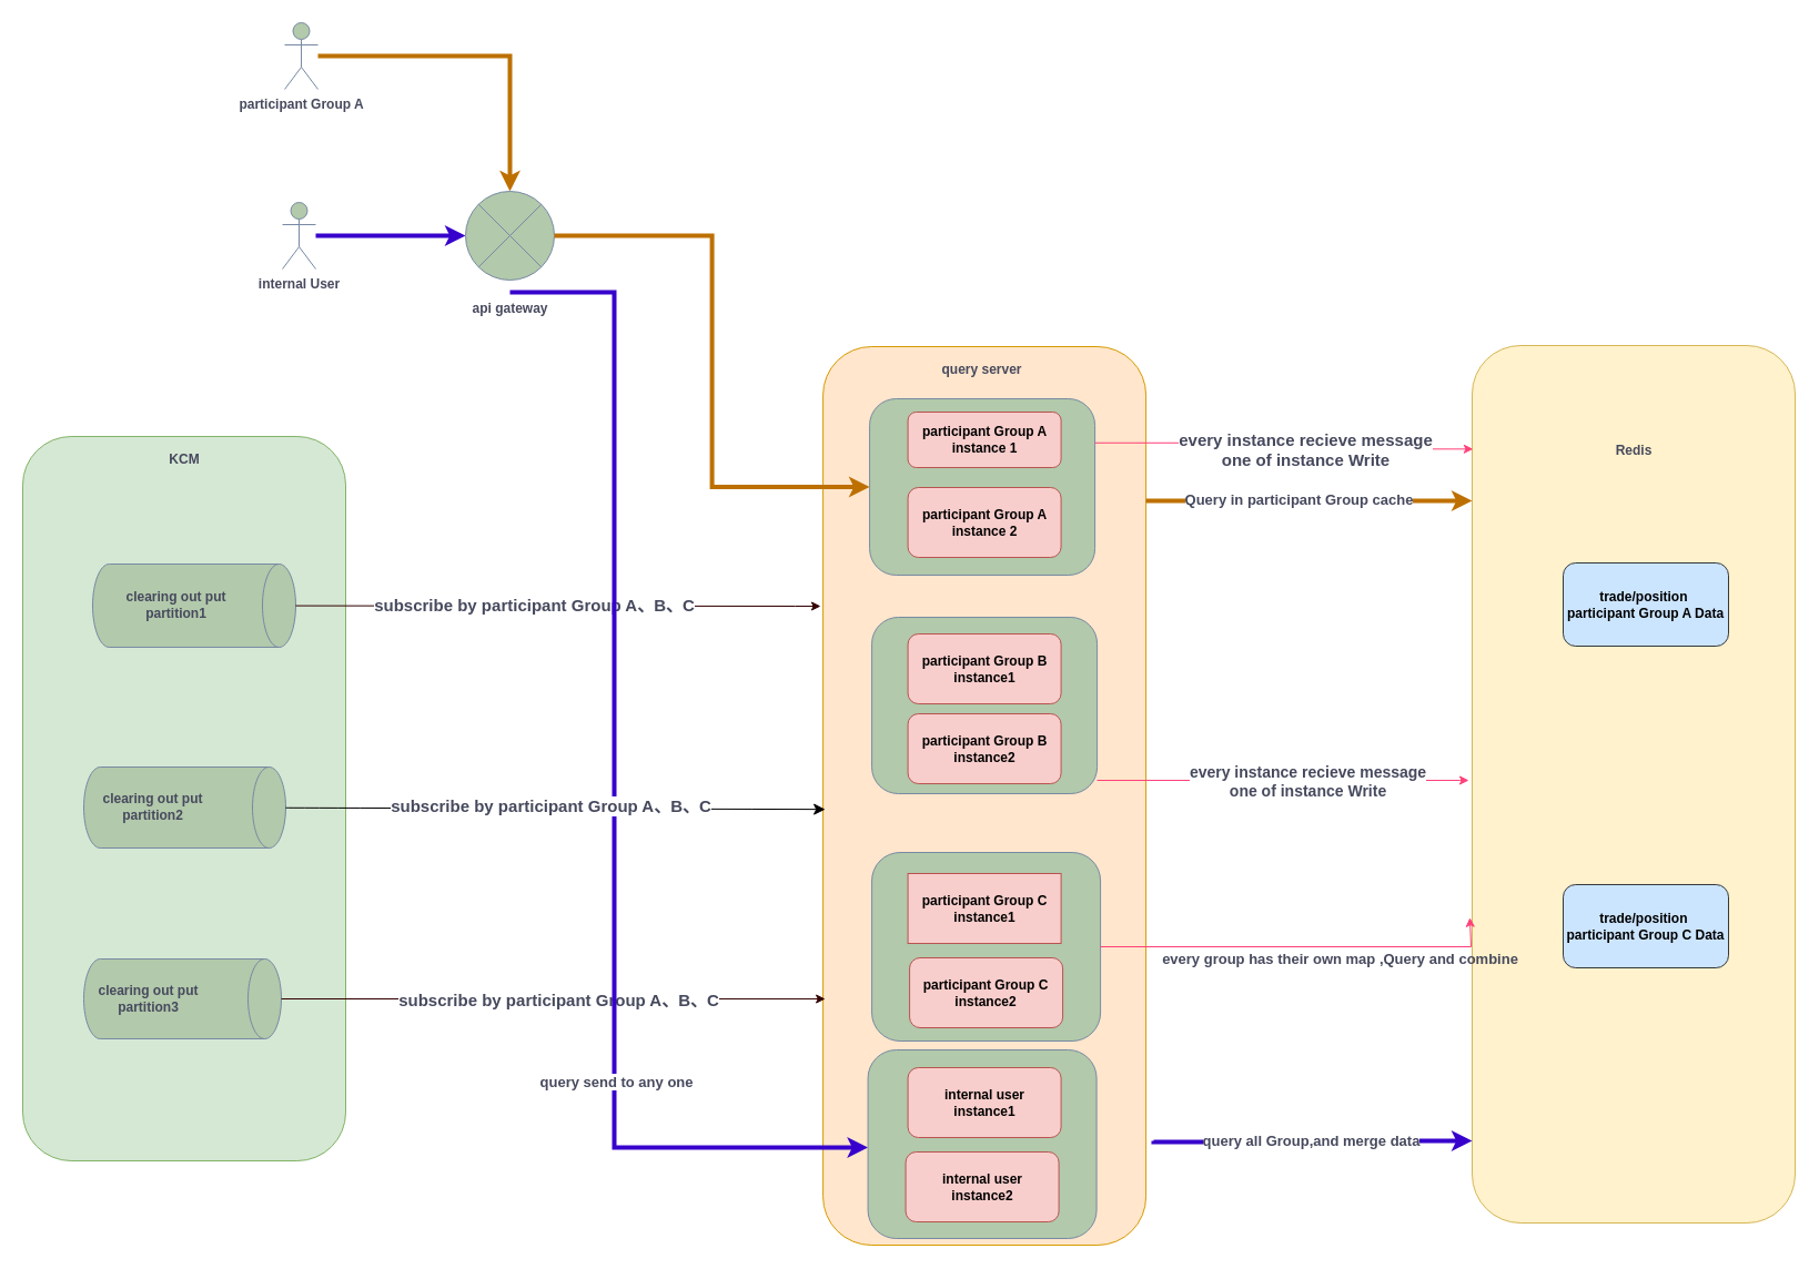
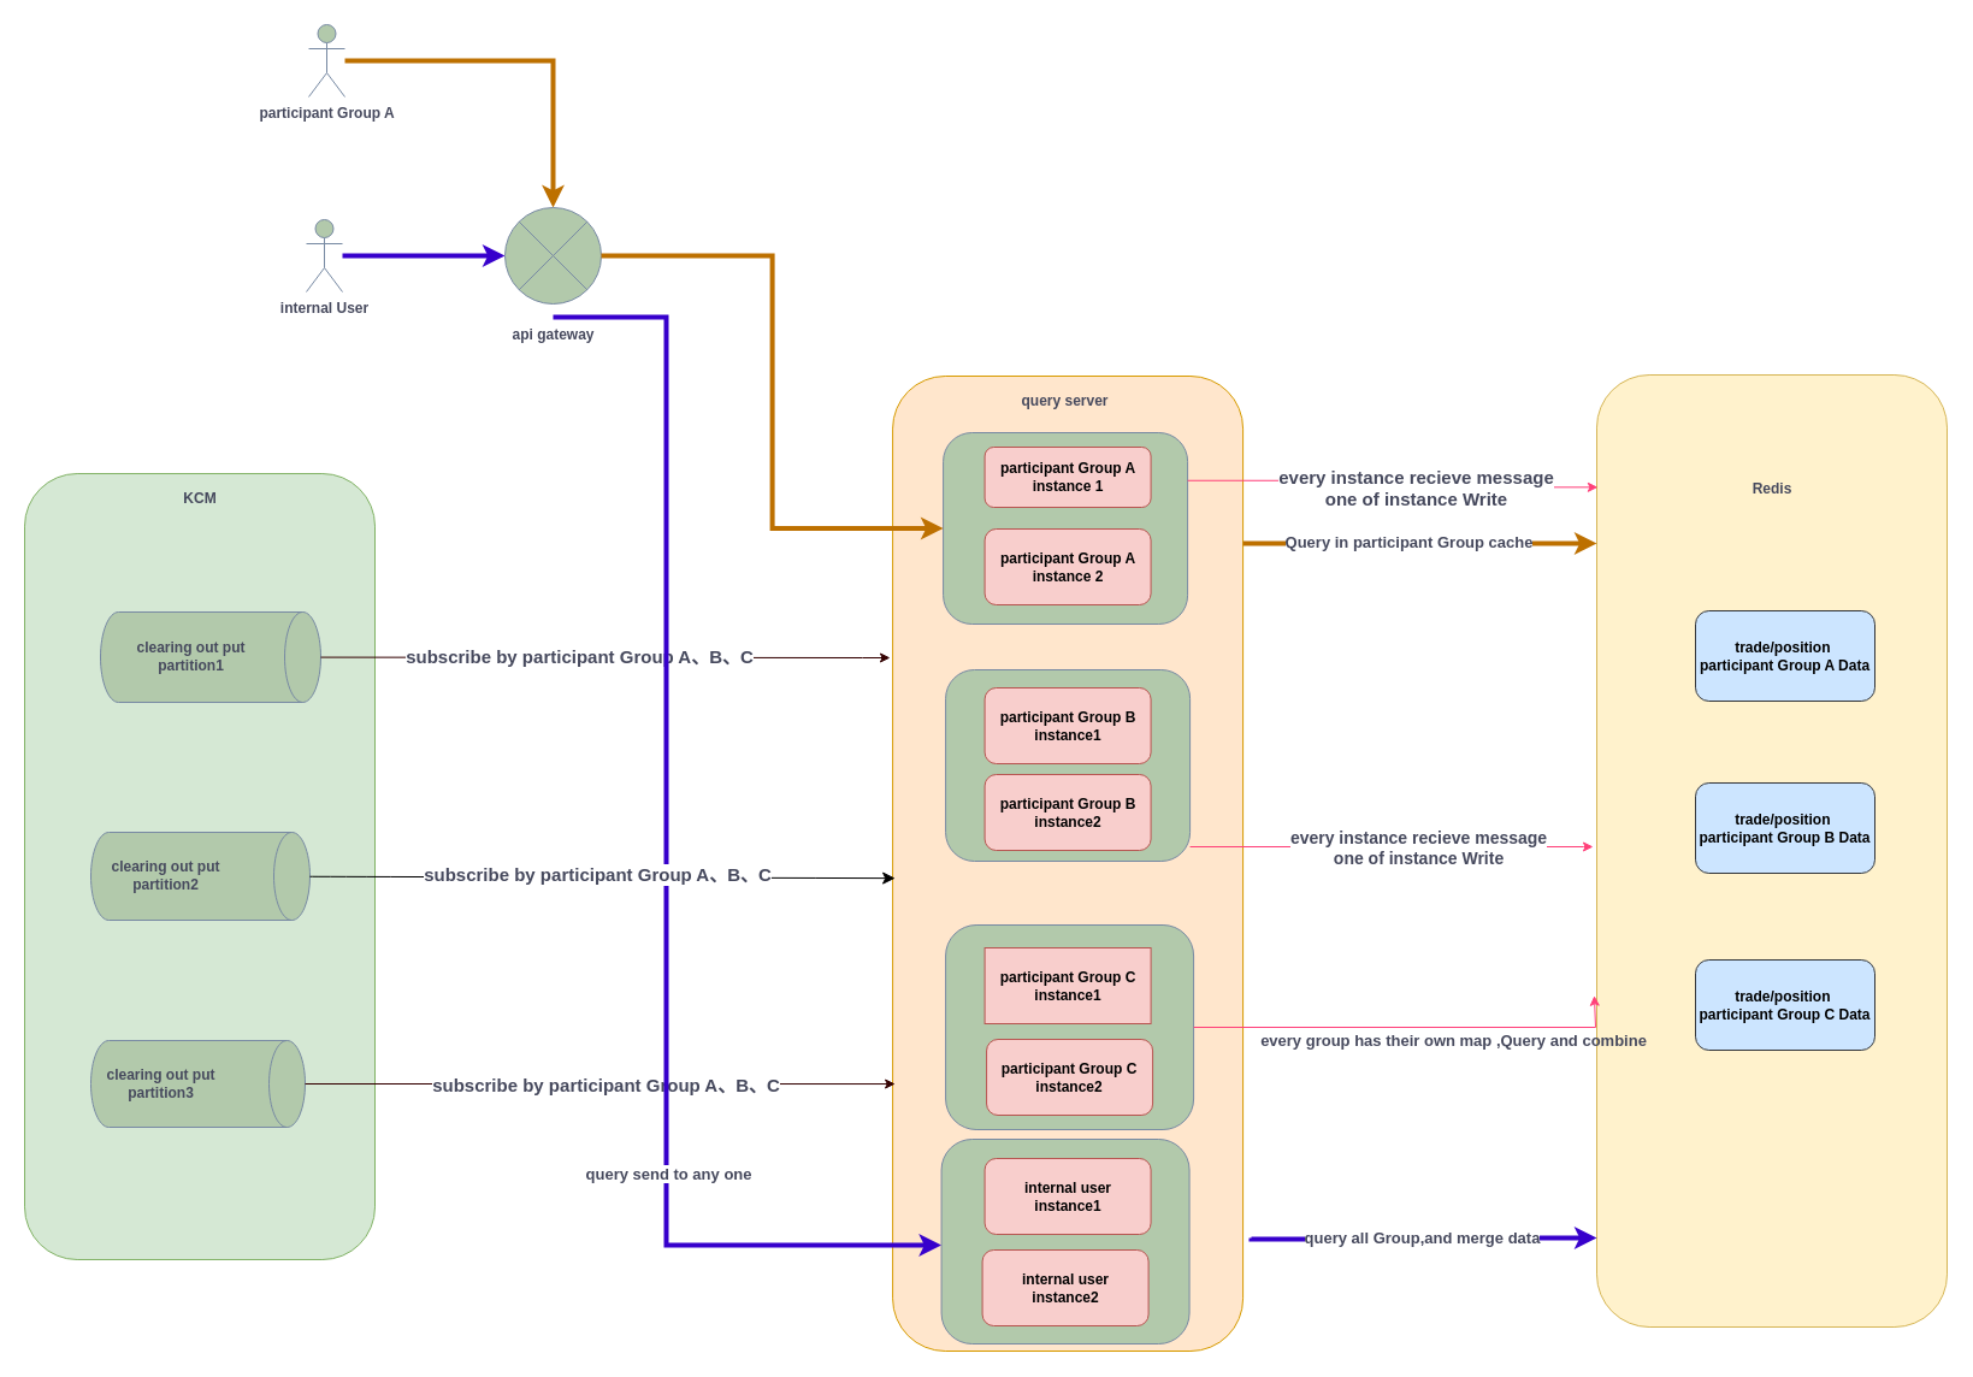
  <mxCell id="0" />
  <mxCell id="1" parent="0" />
  <mxCell id="2" value="" style="rounded=1;whiteSpace=wrap;html=1;fillColor=#d5e8d4;strokeColor=#82b366;fontStyle=1" parent="1" vertex="1"><mxGeometry x="20" y="393" width="291" height="653" as="geometry" /></mxCell>
  <mxCell id="3" value="KCM" style="text;html=1;align=center;verticalAlign=middle;whiteSpace=wrap;rounded=0;fontColor=#46495D;fontStyle=1" parent="1" vertex="1"><mxGeometry x="135.5" y="399" width="60" height="30" as="geometry" /></mxCell>
  <mxCell id="4" value="" style="shape=cylinder3;whiteSpace=wrap;html=1;boundedLbl=1;backgroundOutline=1;size=15;strokeColor=#788AA3;fontColor=#46495D;fillColor=#B2C9AB;rotation=90;fontStyle=1" parent="1" vertex="1"><mxGeometry x="137" y="454" width="75" height="183" as="geometry" /></mxCell>
  <mxCell id="5" value="" style="shape=cylinder3;whiteSpace=wrap;html=1;boundedLbl=1;backgroundOutline=1;size=15;strokeColor=#788AA3;fontColor=#46495D;fillColor=#B2C9AB;rotation=90;fontStyle=1" parent="1" vertex="1"><mxGeometry x="129.5" y="636.5" width="73" height="182" as="geometry" /></mxCell>
  <mxCell id="6" value="" style="shape=cylinder3;whiteSpace=wrap;html=1;boundedLbl=1;backgroundOutline=1;size=15;strokeColor=#788AA3;fontColor=#46495D;fillColor=#B2C9AB;rotation=90;fontStyle=1" parent="1" vertex="1"><mxGeometry x="128" y="811" width="72" height="178" as="geometry" /></mxCell>
  <mxCell id="7" value="&lt;span&gt;clearing out put partition1&lt;/span&gt;" style="text;html=1;align=center;verticalAlign=middle;whiteSpace=wrap;rounded=0;fontColor=#46495D;fontStyle=1" parent="1" vertex="1"><mxGeometry x="112" y="529" width="93" height="31" as="geometry" /></mxCell>
  <mxCell id="8" value="&lt;span&gt;clearing out put partition2&lt;/span&gt;" style="text;html=1;align=center;verticalAlign=middle;whiteSpace=wrap;rounded=0;fontColor=#46495D;fontStyle=1" parent="1" vertex="1"><mxGeometry x="91" y="711.5" width="93" height="31" as="geometry" /></mxCell>
  <mxCell id="9" value="&lt;span&gt;clearing out put partition3&lt;/span&gt;" style="text;html=1;align=center;verticalAlign=middle;whiteSpace=wrap;rounded=0;fontColor=#46495D;fontStyle=1" parent="1" vertex="1"><mxGeometry x="87" y="884.5" width="93" height="31" as="geometry" /></mxCell>
  <mxCell id="10" value="" style="rounded=1;whiteSpace=wrap;html=1;fillColor=#ffe6cc;strokeColor=#d79b00;fontStyle=1" parent="1" vertex="1"><mxGeometry x="741.09" y="312" width="291" height="810" as="geometry" /></mxCell>
  <mxCell id="11" value="query server" style="text;html=1;align=center;verticalAlign=middle;whiteSpace=wrap;rounded=0;fontColor=#46495D;fontStyle=1" parent="1" vertex="1"><mxGeometry x="821.09" y="318" width="127" height="30" as="geometry" /></mxCell>
  <mxCell id="12" style="edgeStyle=orthogonalEdgeStyle;rounded=0;orthogonalLoop=1;jettySize=auto;html=1;entryX=0;entryY=0.5;entryDx=0;entryDy=0;strokeColor=#3700CC;fontColor=#46495D;fillColor=#6a00ff;strokeWidth=4;align=center;verticalAlign=middle;fontFamily=Helvetica;fontSize=11;labelBackgroundColor=default;endArrow=classic;fontStyle=1" parent="1" source="13" target="16" edge="1"><mxGeometry relative="1" as="geometry" /></mxCell>
  <mxCell id="13" value="internal User" style="shape=umlActor;verticalLabelPosition=bottom;verticalAlign=top;html=1;outlineConnect=0;strokeColor=#788AA3;fontColor=#46495D;fillColor=#B2C9AB;fontStyle=1" parent="1" vertex="1"><mxGeometry x="254" y="182" width="30" height="60" as="geometry" /></mxCell>
  <mxCell id="14" style="edgeStyle=orthogonalEdgeStyle;rounded=0;orthogonalLoop=1;jettySize=auto;html=1;strokeColor=#BD7000;fontColor=#46495D;fillColor=#f0a30a;strokeWidth=4;fontStyle=1" parent="1" source="15" target="16" edge="1"><mxGeometry relative="1" as="geometry" /></mxCell>
  <mxCell id="15" value="participant Group A" style="shape=umlActor;verticalLabelPosition=bottom;verticalAlign=top;html=1;outlineConnect=0;strokeColor=#788AA3;fontColor=#46495D;fillColor=#B2C9AB;fontStyle=1" parent="1" vertex="1"><mxGeometry x="256" y="20" width="30" height="60" as="geometry" /></mxCell>
  <mxCell id="16" value="" style="shape=sumEllipse;perimeter=ellipsePerimeter;whiteSpace=wrap;html=1;backgroundOutline=1;strokeColor=#788AA3;fontColor=#46495D;fillColor=#B2C9AB;fontStyle=1" parent="1" vertex="1"><mxGeometry x="419" y="172" width="80" height="80" as="geometry" /></mxCell>
  <mxCell id="17" value="api gateway" style="text;html=1;align=center;verticalAlign=middle;whiteSpace=wrap;rounded=0;fontColor=#46495D;fontStyle=1" parent="1" vertex="1"><mxGeometry x="399.5" y="263" width="119" height="30" as="geometry" /></mxCell>
  <mxCell id="18" style="edgeStyle=orthogonalEdgeStyle;rounded=0;orthogonalLoop=1;jettySize=auto;html=1;strokeColor=#330000;fontColor=#46495D;fillColor=#B2C9AB;fontStyle=0;entryX=0.007;entryY=0.726;entryDx=0;entryDy=0;entryPerimeter=0;" parent="1" source="6" target="10" edge="1"><mxGeometry relative="1" as="geometry"><mxPoint x="763" y="901" as="targetPoint" /><Array as="points" /></mxGeometry></mxCell>
  <mxCell id="19" value="&lt;font style=&quot;font-size: 15px;&quot;&gt;subscribe by participant Group A、B、C&lt;/font&gt;" style="edgeLabel;html=1;align=center;verticalAlign=middle;resizable=0;points=[];strokeColor=#788AA3;fontColor=#46495D;fillColor=#B2C9AB;fontStyle=1" parent="18" vertex="1" connectable="0"><mxGeometry x="-0.35" y="-2" relative="1" as="geometry"><mxPoint x="90" y="-2" as="offset" /></mxGeometry></mxCell>
  <mxCell id="20" style="edgeStyle=orthogonalEdgeStyle;rounded=0;orthogonalLoop=1;jettySize=auto;html=1;strokeColor=#330000;fontColor=#46495D;fillColor=#B2C9AB;fontStyle=1;" parent="1" source="4" edge="1"><mxGeometry relative="1" as="geometry"><mxPoint x="739" y="546" as="targetPoint" /><Array as="points"><mxPoint x="716" y="546" /></Array></mxGeometry></mxCell>
  <mxCell id="21" value="&lt;span style=&quot;font-size: 15px;&quot;&gt;subscribe by participant Group A、B、C&lt;/span&gt;" style="edgeLabel;html=1;align=center;verticalAlign=middle;resizable=0;points=[];strokeColor=#788AA3;fontColor=#46495D;fillColor=#B2C9AB;fontStyle=1" parent="20" vertex="1" connectable="0"><mxGeometry x="-0.408" y="-1" relative="1" as="geometry"><mxPoint x="75" y="-2" as="offset" /></mxGeometry></mxCell>
  <mxCell id="22" value="" style="rounded=1;whiteSpace=wrap;html=1;fillColor=#fff2cc;strokeColor=#d6b656;fontStyle=1" parent="1" vertex="1"><mxGeometry x="1326" y="311" width="291" height="791" as="geometry" /></mxCell>
  <mxCell id="23" value="Redis" style="text;html=1;align=center;verticalAlign=middle;whiteSpace=wrap;rounded=0;fontColor=#46495D;fontStyle=1" parent="1" vertex="1"><mxGeometry x="1441.5" y="391" width="60" height="30" as="geometry" /></mxCell>
+ <mxCell id="24" value="&lt;span style=&quot;text-wrap: nowrap;&quot;&gt;trade/position&amp;nbsp;&lt;br&gt;&lt;/span&gt;&lt;span style=&quot;text-wrap: nowrap;&quot;&gt;participant Group B Data&lt;/span&gt;&lt;span style=&quot;text-wrap: nowrap;&quot;&gt;&lt;br&gt;&lt;/span&gt;" style="rounded=1;whiteSpace=wrap;html=1;strokeColor=#36393d;fillColor=#cce5ff;fontStyle=1" parent="1" vertex="1"><mxGeometry x="1408" y="650" width="149" height="75" as="geometry" /></mxCell>
  <mxCell id="25" style="edgeStyle=orthogonalEdgeStyle;rounded=0;orthogonalLoop=1;jettySize=auto;html=1;strokeColor=#3700CC;fontColor=#46495D;fillColor=#6a00ff;strokeWidth=4;align=center;verticalAlign=middle;fontFamily=Helvetica;fontSize=11;labelBackgroundColor=default;endArrow=classic;exitX=0.5;exitY=0;exitDx=0;exitDy=0;fontStyle=1;" parent="1" source="17" target="48" edge="1"><mxGeometry relative="1" as="geometry"><mxPoint x="478" y="471" as="sourcePoint" /><mxPoint x="730" y="1013" as="targetPoint" /><Array as="points"><mxPoint x="553" y="263" /><mxPoint x="553" y="1034" /></Array></mxGeometry></mxCell>
  <mxCell id="26" value="" style="edgeLabel;html=1;align=center;verticalAlign=middle;resizable=0;points=[];strokeColor=#788AA3;fontColor=#46495D;fillColor=#B2C9AB;fontStyle=1" parent="25" vertex="1" connectable="0"><mxGeometry x="0.451" y="1" relative="1" as="geometry"><mxPoint as="offset" /></mxGeometry></mxCell>
  <mxCell id="27" value="&lt;font style=&quot;font-size: 13px;&quot;&gt;query send to any one&lt;/font&gt;" style="edgeLabel;html=1;align=center;verticalAlign=middle;resizable=0;points=[];strokeColor=#788AA3;fontColor=#46495D;fillColor=#B2C9AB;fontStyle=1" parent="25" vertex="1" connectable="0"><mxGeometry x="0.473" y="1" relative="1" as="geometry"><mxPoint as="offset" /></mxGeometry></mxCell>
  <mxCell id="28" value="" style="rounded=1;whiteSpace=wrap;html=1;strokeColor=#788AA3;fontColor=#46495D;fillColor=#B2C9AB;fontStyle=1" parent="1" vertex="1"><mxGeometry x="785.09" y="768" width="206" height="170" as="geometry" /></mxCell>
  <mxCell id="29" value="&lt;span style=&quot;text-wrap: nowrap;&quot;&gt;participant Group C&lt;br&gt;instance1&lt;/span&gt;" style="whiteSpace=wrap;html=1;strokeColor=#b85450;fillColor=#f8cecc;fontStyle=1;rounded=0;" parent="1" vertex="1"><mxGeometry x="817.59" y="787" width="138" height="63" as="geometry" /></mxCell>
  <mxCell id="30" value="&lt;span style=&quot;text-wrap: nowrap;&quot;&gt;participant Group C&lt;/span&gt;&lt;br style=&quot;text-wrap: nowrap;&quot;&gt;&lt;span style=&quot;text-wrap: nowrap;&quot;&gt;instance2&lt;/span&gt;" style="rounded=1;whiteSpace=wrap;html=1;strokeColor=#b85450;fillColor=#f8cecc;fontStyle=1" parent="1" vertex="1"><mxGeometry x="819.09" y="863" width="138" height="63" as="geometry" /></mxCell>
  <mxCell id="31" style="edgeStyle=orthogonalEdgeStyle;rounded=0;orthogonalLoop=1;jettySize=auto;html=1;strokeColor=#FF4079;fontColor=#46495D;fillColor=#ffff88;fontStyle=1" parent="1" source="33" edge="1"><mxGeometry relative="1" as="geometry"><mxPoint x="1323" y="703" as="targetPoint" /><Array as="points"><mxPoint x="1315" y="703" /><mxPoint x="1315" y="703" /></Array></mxGeometry></mxCell>
  <mxCell id="32" value="&lt;font style=&quot;font-size: 14px;&quot;&gt;every instance recieve message&lt;br&gt;one of instance Write&lt;/font&gt;" style="edgeLabel;html=1;align=center;verticalAlign=middle;resizable=0;points=[];strokeColor=#788AA3;fontColor=#46495D;fillColor=#B2C9AB;fontStyle=1" parent="31" vertex="1" connectable="0"><mxGeometry x="0.12" relative="1" as="geometry"><mxPoint x="1" as="offset" /></mxGeometry></mxCell>
  <mxCell id="33" value="" style="rounded=1;whiteSpace=wrap;html=1;strokeColor=#788AA3;fontColor=#46495D;fillColor=#B2C9AB;fontStyle=1" parent="1" vertex="1"><mxGeometry x="785.09" y="556" width="203" height="159" as="geometry" /></mxCell>
  <mxCell id="34" value="&lt;span style=&quot;text-wrap: nowrap;&quot;&gt;participant Group B&lt;/span&gt;&lt;div&gt;&lt;span style=&quot;text-wrap: nowrap;&quot;&gt;instance1&lt;/span&gt;&lt;/div&gt;" style="rounded=1;whiteSpace=wrap;html=1;strokeColor=#b85450;fillColor=#f8cecc;fontStyle=1" parent="1" vertex="1"><mxGeometry x="817.59" y="571" width="138" height="63" as="geometry" /></mxCell>
  <mxCell id="35" value="&lt;span style=&quot;text-wrap: nowrap;&quot;&gt;participant Group B&lt;/span&gt;&lt;div&gt;&lt;span style=&quot;text-wrap: nowrap;&quot;&gt;instance2&lt;/span&gt;&lt;/div&gt;" style="rounded=1;whiteSpace=wrap;html=1;strokeColor=#b85450;fillColor=#f8cecc;fontStyle=1" parent="1" vertex="1"><mxGeometry x="817.59" y="643" width="138" height="63" as="geometry" /></mxCell>
  <mxCell id="36" value="" style="rounded=1;whiteSpace=wrap;html=1;strokeColor=#788AA3;fontColor=#46495D;fillColor=#B2C9AB;fontStyle=1" parent="1" vertex="1"><mxGeometry x="783.09" y="359" width="203" height="159" as="geometry" /></mxCell>
  <mxCell id="37" value="&lt;span style=&quot;text-wrap: nowrap;&quot;&gt;participant Group A&lt;/span&gt;&lt;br style=&quot;text-wrap: nowrap;&quot;&gt;&lt;span style=&quot;text-wrap: nowrap;&quot;&gt;instance 1&lt;/span&gt;" style="rounded=1;whiteSpace=wrap;html=1;strokeColor=#b85450;fillColor=#f8cecc;fontStyle=1" parent="1" vertex="1"><mxGeometry x="817.59" y="371" width="138" height="50" as="geometry" /></mxCell>
  <mxCell id="38" value="&lt;span style=&quot;text-wrap: nowrap;&quot;&gt;participant Group A&lt;br&gt;instance 2&lt;/span&gt;" style="rounded=1;whiteSpace=wrap;html=1;strokeColor=#b85450;fillColor=#f8cecc;fontStyle=1" parent="1" vertex="1"><mxGeometry x="817.59" y="439" width="138" height="63" as="geometry" /></mxCell>
  <mxCell id="39" style="edgeStyle=orthogonalEdgeStyle;rounded=0;orthogonalLoop=1;jettySize=auto;html=1;strokeColor=#BD7000;fontColor=#46495D;fillColor=#f0a30a;strokeWidth=4;exitX=1;exitY=0.5;exitDx=0;exitDy=0;entryX=0;entryY=0.5;entryDx=0;entryDy=0;fontStyle=1" parent="1" source="16" target="36" edge="1"><mxGeometry relative="1" as="geometry"><mxPoint x="390" y="182" as="sourcePoint" /><mxPoint x="563" y="304" as="targetPoint" /></mxGeometry></mxCell>
  <mxCell id="40" style="edgeStyle=orthogonalEdgeStyle;rounded=0;orthogonalLoop=1;jettySize=auto;html=1;strokeColor=#BD7000;fontColor=#46495D;fillColor=#f0a30a;strokeWidth=4;fontStyle=1;" parent="1" source="10" target="22" edge="1"><mxGeometry relative="1" as="geometry"><mxPoint x="1039" y="442" as="sourcePoint" /><mxPoint x="1449.91" y="547.5" as="targetPoint" /><Array as="points"><mxPoint x="1251" y="451" /><mxPoint x="1251" y="451" /></Array></mxGeometry></mxCell>
  <mxCell id="41" value="&lt;font style=&quot;font-size: 13px;&quot;&gt;Query in participant Group cache&lt;/font&gt;" style="edgeLabel;html=1;align=center;verticalAlign=middle;resizable=0;points=[];strokeColor=#788AA3;fontColor=#46495D;fillColor=#B2C9AB;fontStyle=1" parent="40" vertex="1" connectable="0"><mxGeometry x="0.053" relative="1" as="geometry"><mxPoint x="-18" y="-2" as="offset" /></mxGeometry></mxCell>
  <mxCell id="42" style="edgeStyle=orthogonalEdgeStyle;rounded=0;orthogonalLoop=1;jettySize=auto;html=1;entryX=-0.007;entryY=0.652;entryDx=0;entryDy=0;strokeColor=#FF4079;fontColor=#46495D;fillColor=#ffff88;exitX=1;exitY=0.5;exitDx=0;exitDy=0;entryPerimeter=0;fontStyle=1" parent="1" source="28" target="22" edge="1"><mxGeometry relative="1" as="geometry"><mxPoint x="1049" y="713" as="sourcePoint" /><mxPoint x="1336" y="558" as="targetPoint" /><Array as="points"><mxPoint x="1325" y="853" /></Array></mxGeometry></mxCell>
  <mxCell id="43" style="edgeStyle=orthogonalEdgeStyle;rounded=0;orthogonalLoop=1;jettySize=auto;html=1;entryX=0.003;entryY=0.118;entryDx=0;entryDy=0;strokeColor=#FF4079;fontColor=#46495D;fillColor=#ffff88;exitX=1;exitY=0.25;exitDx=0;exitDy=0;entryPerimeter=0;fontStyle=1" parent="1" source="36" target="22" edge="1"><mxGeometry relative="1" as="geometry"><mxPoint x="1049" y="713" as="sourcePoint" /><mxPoint x="1336" y="558" as="targetPoint" /></mxGeometry></mxCell>
  <mxCell id="44" value="&lt;font style=&quot;font-size: 15px;&quot;&gt;every instance recieve message&lt;br&gt;one of instance Write&lt;/font&gt;" style="edgeLabel;html=1;align=center;verticalAlign=middle;resizable=0;points=[];strokeColor=#788AA3;fontColor=#46495D;fillColor=#B2C9AB;fontStyle=1" parent="43" vertex="1" connectable="0"><mxGeometry x="0.12" relative="1" as="geometry"><mxPoint x="1" as="offset" /></mxGeometry></mxCell>
  <mxCell id="45" value="&lt;font style=&quot;font-size: 13px;&quot;&gt;every group has their own map ,Query and combine&lt;/font&gt;" style="text;html=1;align=center;verticalAlign=middle;resizable=0;points=[];autosize=1;strokeColor=none;fillColor=none;fontColor=#46495D;fontStyle=1" parent="1" vertex="1"><mxGeometry x="1048" y="850" width="317" height="28" as="geometry" /></mxCell>
  <mxCell id="46" value="&lt;span style=&quot;text-wrap: nowrap;&quot;&gt;trade/position&amp;nbsp;&lt;br&gt;participant Group A Data&lt;/span&gt;" style="rounded=1;whiteSpace=wrap;html=1;strokeColor=#36393d;fillColor=#cce5ff;fontStyle=1" parent="1" vertex="1"><mxGeometry x="1408" y="507" width="149" height="75" as="geometry" /></mxCell>
  <mxCell id="47" value="&lt;span style=&quot;text-wrap: nowrap;&quot;&gt;trade/position&amp;nbsp;&lt;br&gt;&lt;/span&gt;&lt;span style=&quot;text-wrap: nowrap;&quot;&gt;participant Group C Data&lt;/span&gt;&lt;span style=&quot;text-wrap: nowrap;&quot;&gt;&lt;br&gt;&lt;/span&gt;" style="rounded=1;whiteSpace=wrap;html=1;strokeColor=#36393d;fillColor=#cce5ff;fontStyle=1" parent="1" vertex="1"><mxGeometry x="1408" y="797" width="149" height="75" as="geometry" /></mxCell>
  <mxCell id="48" value="" style="rounded=1;whiteSpace=wrap;html=1;strokeColor=#788AA3;fontColor=#46495D;fillColor=#B2C9AB;fontStyle=1" parent="1" vertex="1"><mxGeometry x="781.59" y="946" width="206" height="170" as="geometry" /></mxCell>
  <mxCell id="49" value="&lt;span style=&quot;text-wrap: nowrap;&quot;&gt;internal user&lt;br&gt;instance1&lt;/span&gt;" style="rounded=1;whiteSpace=wrap;html=1;strokeColor=#b85450;fillColor=#f8cecc;fontStyle=1" parent="1" vertex="1"><mxGeometry x="817.59" y="962" width="138" height="63" as="geometry" /></mxCell>
  <mxCell id="50" value="&lt;span style=&quot;text-wrap: nowrap;&quot;&gt;internal user&lt;/span&gt;&lt;br style=&quot;text-wrap: nowrap;&quot;&gt;&lt;span style=&quot;text-wrap: nowrap;&quot;&gt;instance2&lt;/span&gt;" style="rounded=1;whiteSpace=wrap;html=1;strokeColor=#b85450;fillColor=#f8cecc;fontStyle=1" parent="1" vertex="1"><mxGeometry x="815.59" y="1038" width="138" height="63" as="geometry" /></mxCell>
  <mxCell id="51" style="edgeStyle=none;curved=1;rounded=0;orthogonalLoop=1;jettySize=auto;html=1;entryX=0.007;entryY=0.515;entryDx=0;entryDy=0;entryPerimeter=0;fontSize=12;startSize=8;endSize=8;" parent="1" source="5" target="10" edge="1"><mxGeometry relative="1" as="geometry" /></mxCell>
  <mxCell id="52" value="&lt;span style=&quot;font-size: 15px;&quot;&gt;subscribe by participant Group A、B、C&lt;/span&gt;" style="edgeLabel;html=1;align=center;verticalAlign=middle;resizable=0;points=[];strokeColor=#788AA3;fontColor=#46495D;fillColor=#B2C9AB;fontStyle=1" vertex="1" connectable="0" parent="1"><mxGeometry x="495.999" y="725.004" as="geometry" /></mxCell>
  <mxCell id="53" style="edgeStyle=orthogonalEdgeStyle;rounded=0;orthogonalLoop=1;jettySize=auto;html=1;strokeColor=#3700CC;fontColor=#46495D;fillColor=#6a00ff;strokeWidth=4;align=center;verticalAlign=middle;fontFamily=Helvetica;fontSize=11;labelBackgroundColor=default;endArrow=classic;fontStyle=1;entryX=-0.007;entryY=0.24;entryDx=0;entryDy=0;entryPerimeter=0;" edge="1" parent="1"><mxGeometry relative="1" as="geometry"><mxPoint x="1039.04" y="1028" as="sourcePoint" /><mxPoint x="1326.003" y="1028" as="targetPoint" /><Array as="points"><mxPoint x="1188.04" y="1029" /><mxPoint x="1188.04" y="1028" /></Array></mxGeometry></mxCell>
  <mxCell id="54" value="" style="edgeLabel;html=1;align=center;verticalAlign=middle;resizable=0;points=[];strokeColor=#788AA3;fontColor=#46495D;fillColor=#B2C9AB;fontStyle=1" vertex="1" connectable="0" parent="53"><mxGeometry x="0.451" y="1" relative="1" as="geometry"><mxPoint as="offset" /></mxGeometry></mxCell>
  <mxCell id="55" value="&lt;font style=&quot;font-size: 13px;&quot;&gt;query all Group,and merge data&lt;/font&gt;" style="edgeLabel;html=1;align=center;verticalAlign=middle;resizable=0;points=[];strokeColor=#788AA3;fontColor=#46495D;fillColor=#B2C9AB;fontStyle=1" vertex="1" connectable="0" parent="53"><mxGeometry x="0.473" y="1" relative="1" as="geometry"><mxPoint x="-69" as="offset" /></mxGeometry></mxCell>
